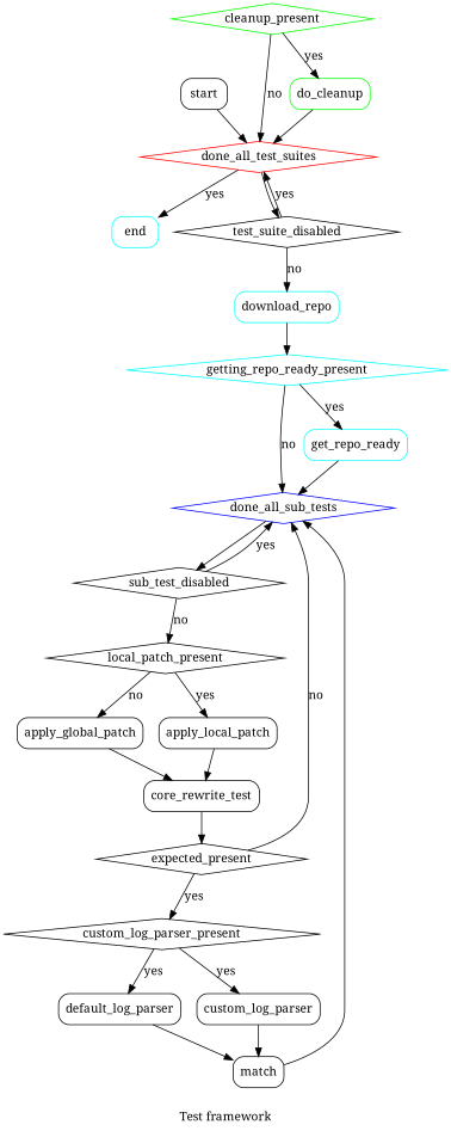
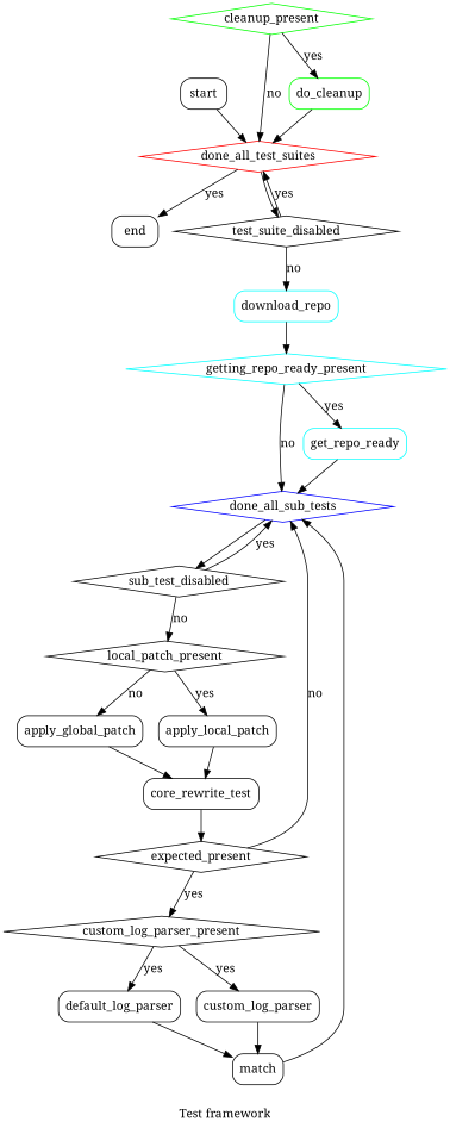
  digraph {
    fontname="Noto Serif"
    label="Test framework"
    node [fontname="Noto Serif" shape=box style=rounded]
    edge [fontname="Noto Serif"]
    done_all_test_suites [color=red shape=diamond style=""]
    start
-   end [color=cyan]
+   end
    test_suite_disabled [shape=diamond style=""]
    download_repo [color=cyan]
    getting_repo_ready_present [color=cyan shape=diamond style=""]
    done_all_sub_tests [color=blue shape=diamond style=""]
    sub_test_disabled [shape=diamond style=""]
    cleanup_present [color=green shape=diamond style=""]
    do_cleanup [color=green]
    local_patch_present [shape=diamond style=""]
    get_repo_ready [color=cyan]
    apply_global_patch
    apply_local_patch
    core_rewrite_test
    expected_present [shape=diamond style=""]
    custom_log_parser_present [shape=diamond style=""]
    default_log_parser
    custom_log_parser
    match
    done_all_test_suites -> end [label=yes]
    done_all_test_suites -> test_suite_disabled
    start -> done_all_test_suites
    test_suite_disabled -> done_all_test_suites [label=yes]
    test_suite_disabled -> download_repo [label=no]
    download_repo -> getting_repo_ready_present
    getting_repo_ready_present -> done_all_sub_tests [label=no]
    getting_repo_ready_present -> get_repo_ready [label=yes]
    done_all_sub_tests -> sub_test_disabled
    sub_test_disabled -> done_all_sub_tests [label=yes]
    sub_test_disabled -> local_patch_present [label=no]
    cleanup_present -> done_all_test_suites [label=no]
    cleanup_present -> do_cleanup [label=yes]
    do_cleanup -> done_all_test_suites
    local_patch_present -> apply_global_patch [label=no]
    local_patch_present -> apply_local_patch [label=yes]
    get_repo_ready -> done_all_sub_tests
    apply_global_patch -> core_rewrite_test
    apply_local_patch -> core_rewrite_test
    core_rewrite_test -> expected_present
    expected_present -> done_all_sub_tests [label=no]
    expected_present -> custom_log_parser_present [label=yes]
    custom_log_parser_present -> default_log_parser [label=yes]
    custom_log_parser_present -> custom_log_parser [label=yes]
    default_log_parser -> match
    custom_log_parser -> match
    match -> done_all_sub_tests
  }
